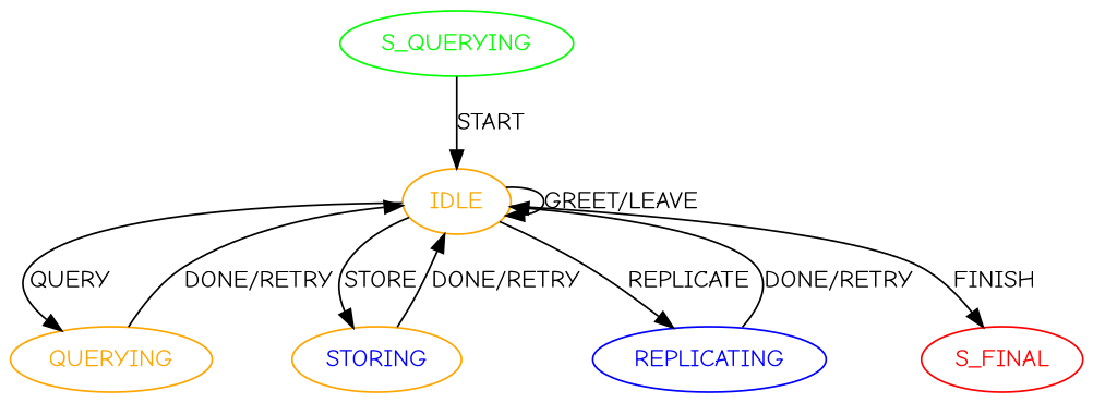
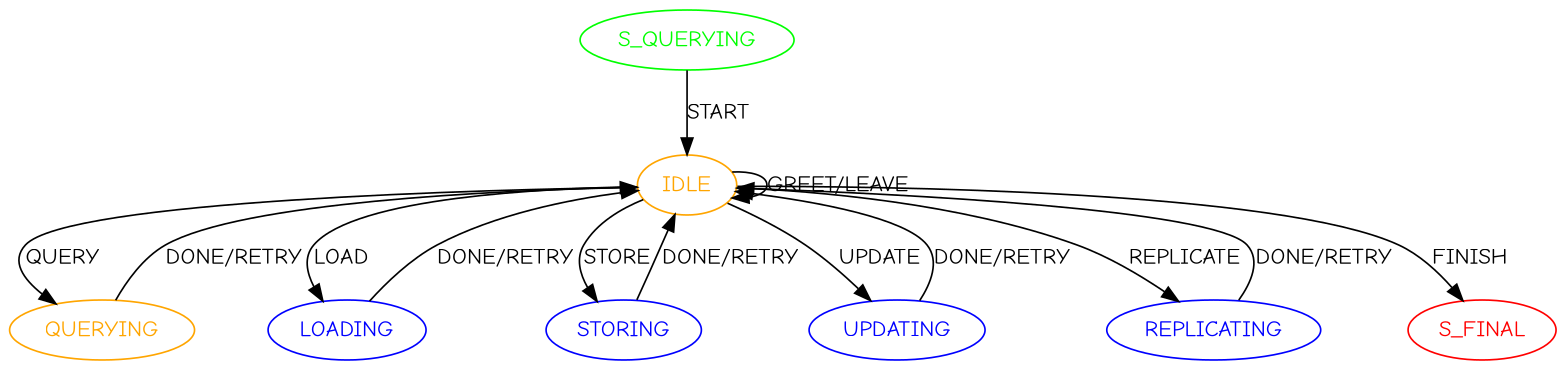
  digraph {
    fontname="Comic Neue"
    node [color=blue fontcolor=blue fontname="Comic Neue"]
    edge [fontname="Comic Neue"]
    n1 [color=green fontcolor=green label=S_QUERYING]
    IDLE [color=orange fontcolor=orange]
    QUERYING [color=orange fontcolor=orange]
-   STORING [color=orange]
+   LOADING
+   STORING
+   UPDATING
    REPLICATING
    S_FINAL [color=red fontcolor=red]
    n1 -> IDLE [label=START]
    IDLE -> IDLE [label="GREET/LEAVE"]
    IDLE -> QUERYING [label=QUERY]
+   IDLE -> LOADING [label=LOAD]
    IDLE -> STORING [label=STORE]
+   IDLE -> UPDATING [label=UPDATE]
    IDLE -> REPLICATING [label=REPLICATE]
    IDLE -> S_FINAL [label=FINISH]
    QUERYING -> IDLE [label="DONE/RETRY"]
+   LOADING -> IDLE [label="DONE/RETRY"]
    STORING -> IDLE [label="DONE/RETRY"]
+   UPDATING -> IDLE [label="DONE/RETRY"]
    REPLICATING -> IDLE [label="DONE/RETRY"]
  }
